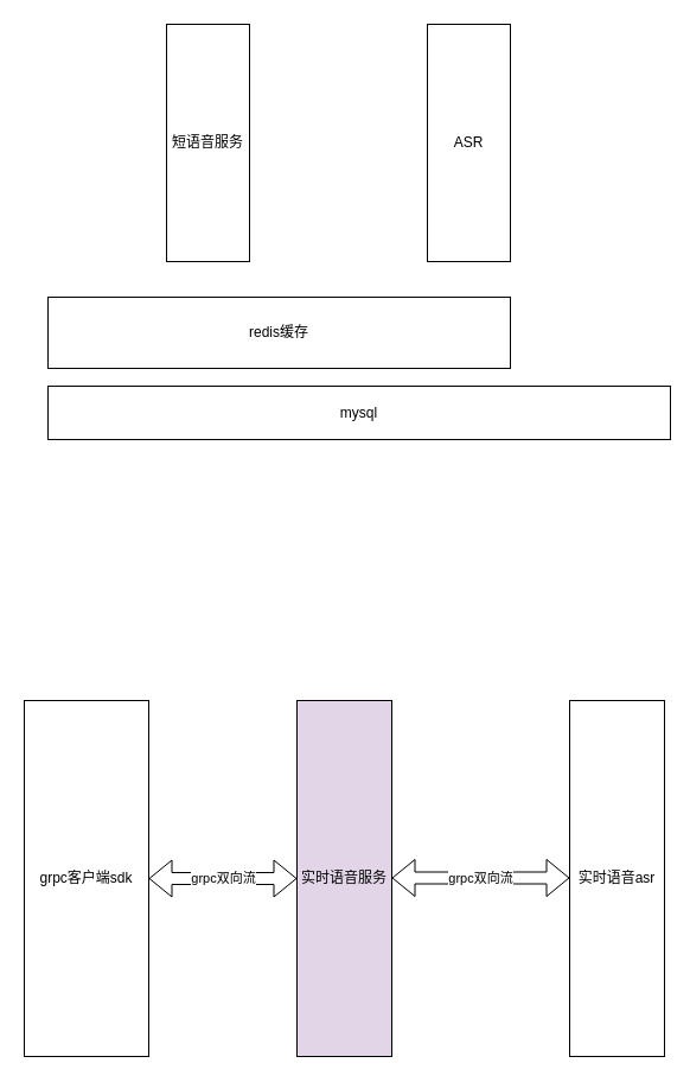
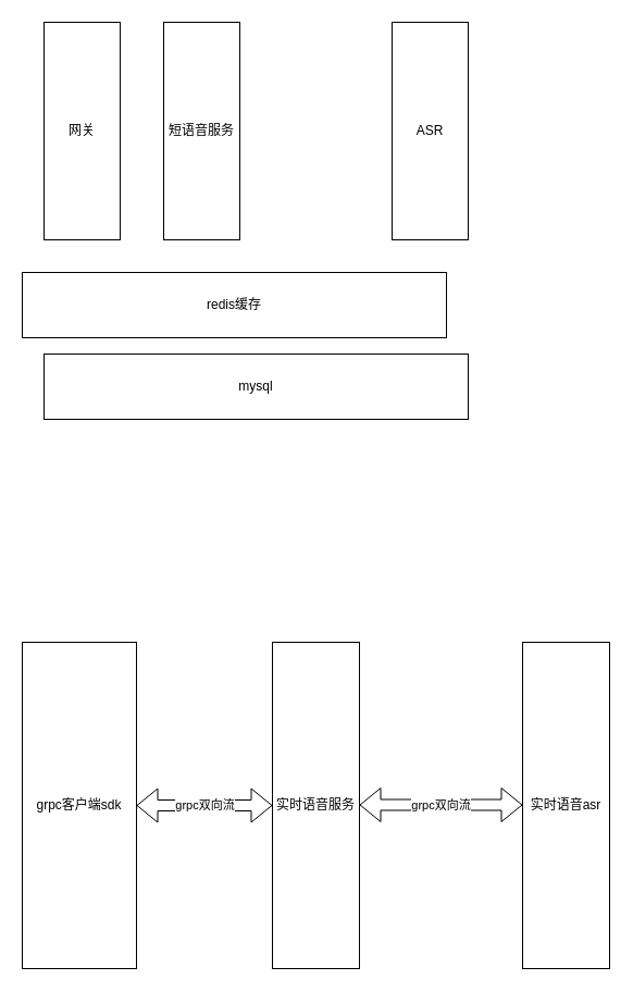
  <mxCell id="0" />
  <mxCell id="1" parent="0" />
- <mxCell id="3" value="redis缓存" style="rounded=0;whiteSpace=wrap;html=1;" vertex="1" parent="1"><mxGeometry x="40" y="250" width="390" height="60" as="geometry" /></mxCell>
- <mxCell id="4" value="短语音服务" style="rounded=0;whiteSpace=wrap;html=1;" vertex="1" parent="1"><mxGeometry x="140" y="20" width="70" height="200" as="geometry" /></mxCell>
- <mxCell id="5" value="mysql" style="rounded=0;whiteSpace=wrap;html=1;" vertex="1" parent="1"><mxGeometry x="40" y="325" width="525" height="45" as="geometry" /></mxCell>
+ <mxCell id="2" value="网关" style="rounded=0;whiteSpace=wrap;html=1;" vertex="1" parent="1"><mxGeometry x="40" y="20" width="70" height="200" as="geometry" /></mxCell>
+ <mxCell id="3" value="redis缓存" style="rounded=0;whiteSpace=wrap;html=1;" vertex="1" parent="1"><mxGeometry x="20" y="250" width="390" height="60" as="geometry" /></mxCell>
+ <mxCell id="4" value="短语音服务" style="rounded=0;whiteSpace=wrap;html=1;" vertex="1" parent="1"><mxGeometry x="150" y="20" width="70" height="200" as="geometry" /></mxCell>
+ <mxCell id="5" value="mysql" style="rounded=0;whiteSpace=wrap;html=1;" vertex="1" parent="1"><mxGeometry x="40" y="325" width="390" height="60" as="geometry" /></mxCell>
  <mxCell id="6" value="ASR" style="rounded=0;whiteSpace=wrap;html=1;" vertex="1" parent="1"><mxGeometry x="360" y="20" width="70" height="200" as="geometry" /></mxCell>
  <mxCell id="7" value="grpc客户端sdk" style="rounded=0;whiteSpace=wrap;html=1;" vertex="1" parent="1"><mxGeometry x="20" y="590" width="105" height="300" as="geometry" /></mxCell>
- <mxCell id="8" value="实时语音服务" style="rounded=0;whiteSpace=wrap;html=1;fillColor=#e1d5e7;" vertex="1" parent="1"><mxGeometry x="250" y="590" width="80" height="300" as="geometry" /></mxCell>
+ <mxCell id="8" value="实时语音服务" style="rounded=0;whiteSpace=wrap;html=1;" vertex="1" parent="1"><mxGeometry x="250" y="590" width="80" height="300" as="geometry" /></mxCell>
  <mxCell id="9" value="grpc双向流" style="shape=flexArrow;endArrow=classic;startArrow=classic;html=1;rounded=0;entryX=0;entryY=0.5;entryDx=0;entryDy=0;" edge="1" parent="1" source="7" target="8"><mxGeometry width="100" height="100" relative="1" as="geometry"><mxPoint x="110" y="770" as="sourcePoint" /><mxPoint x="210" y="670" as="targetPoint" /></mxGeometry></mxCell>
  <mxCell id="10" value="实时语音asr" style="rounded=0;whiteSpace=wrap;html=1;" vertex="1" parent="1"><mxGeometry x="480" y="590" width="80" height="300" as="geometry" /></mxCell>
  <mxCell id="11" value="grpc双向流" style="shape=flexArrow;endArrow=classic;startArrow=classic;html=1;rounded=0;entryX=0;entryY=0.5;entryDx=0;entryDy=0;" edge="1" parent="1"><mxGeometry width="100" height="100" relative="1" as="geometry"><mxPoint x="330" y="739.5" as="sourcePoint" /><mxPoint x="480" y="739.5" as="targetPoint" /></mxGeometry></mxCell>
